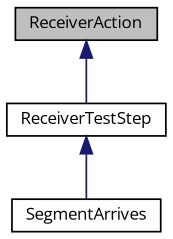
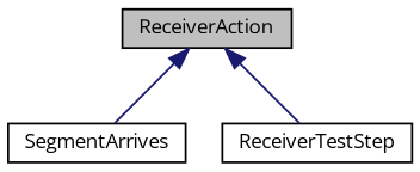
  digraph {
    fontname="Open Sans"
    node [color=black fillcolor=white fontname="Open Sans" fontsize=10 shape=record style=filled]
    edge [color=midnightblue dir=back fontname="Open Sans" fontsize=10 labelfontname=Helvetica labelfontsize=10 style=solid]
    n1 [fillcolor=grey75 fontcolor=black height=0.2 label=ReceiverAction width=0.4]
    n2 [height=0.2 label=SegmentArrives width=0.4]
    n3 [height=0.2 label=ReceiverTestStep width=0.4]
-   n3 -> n2
+   n1 -> n2
    n1 -> n3
  }
